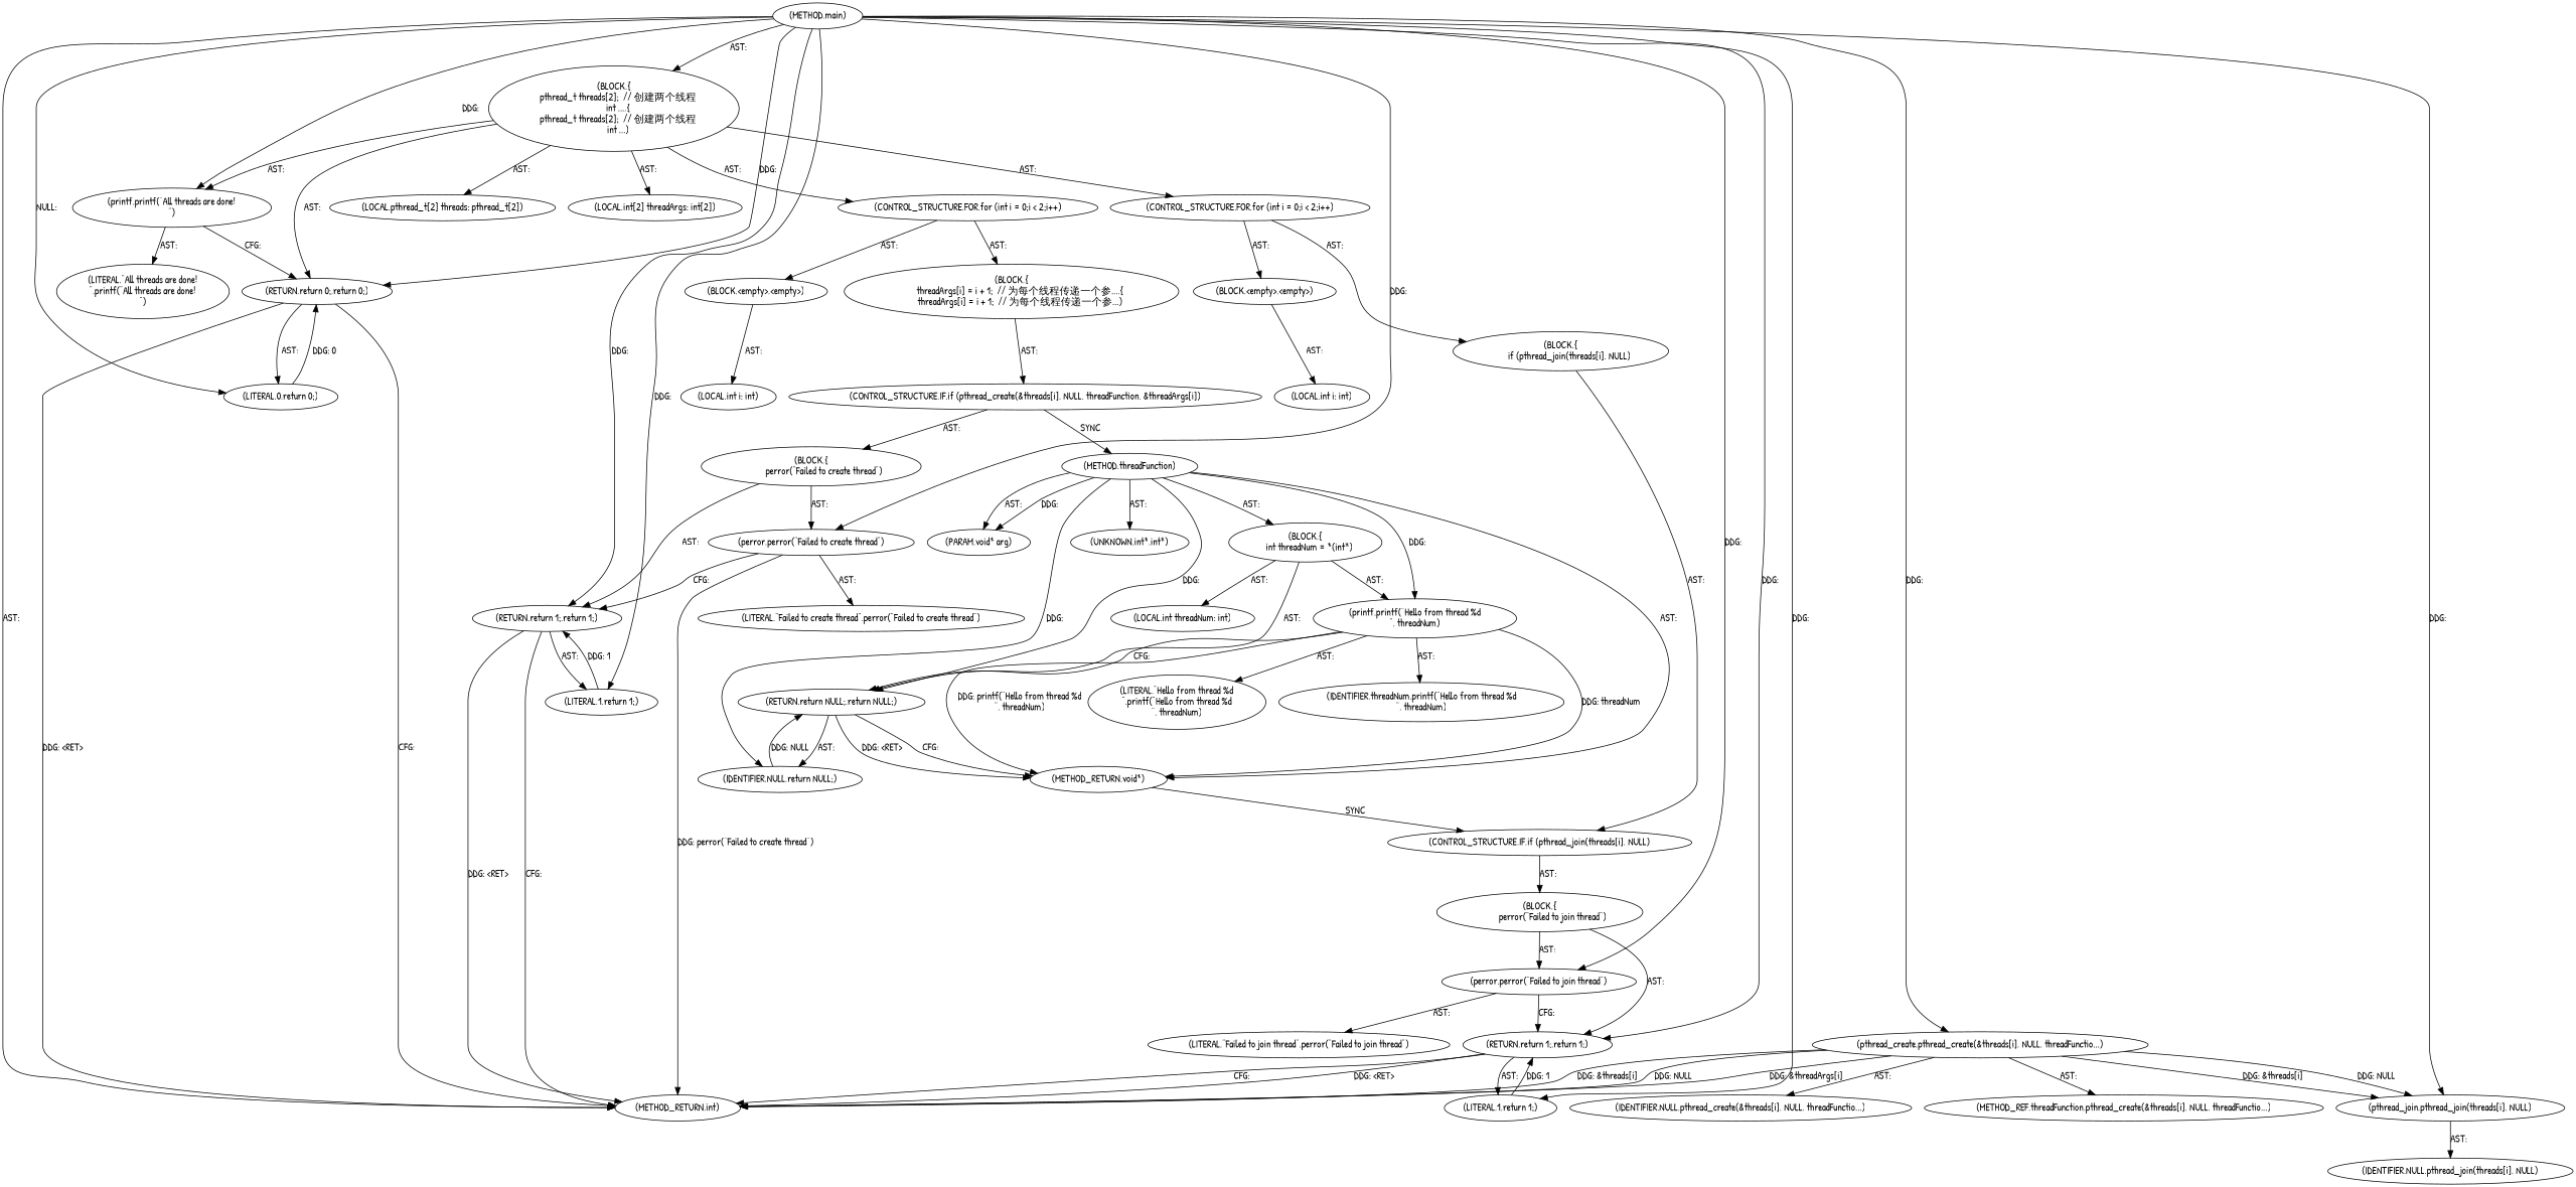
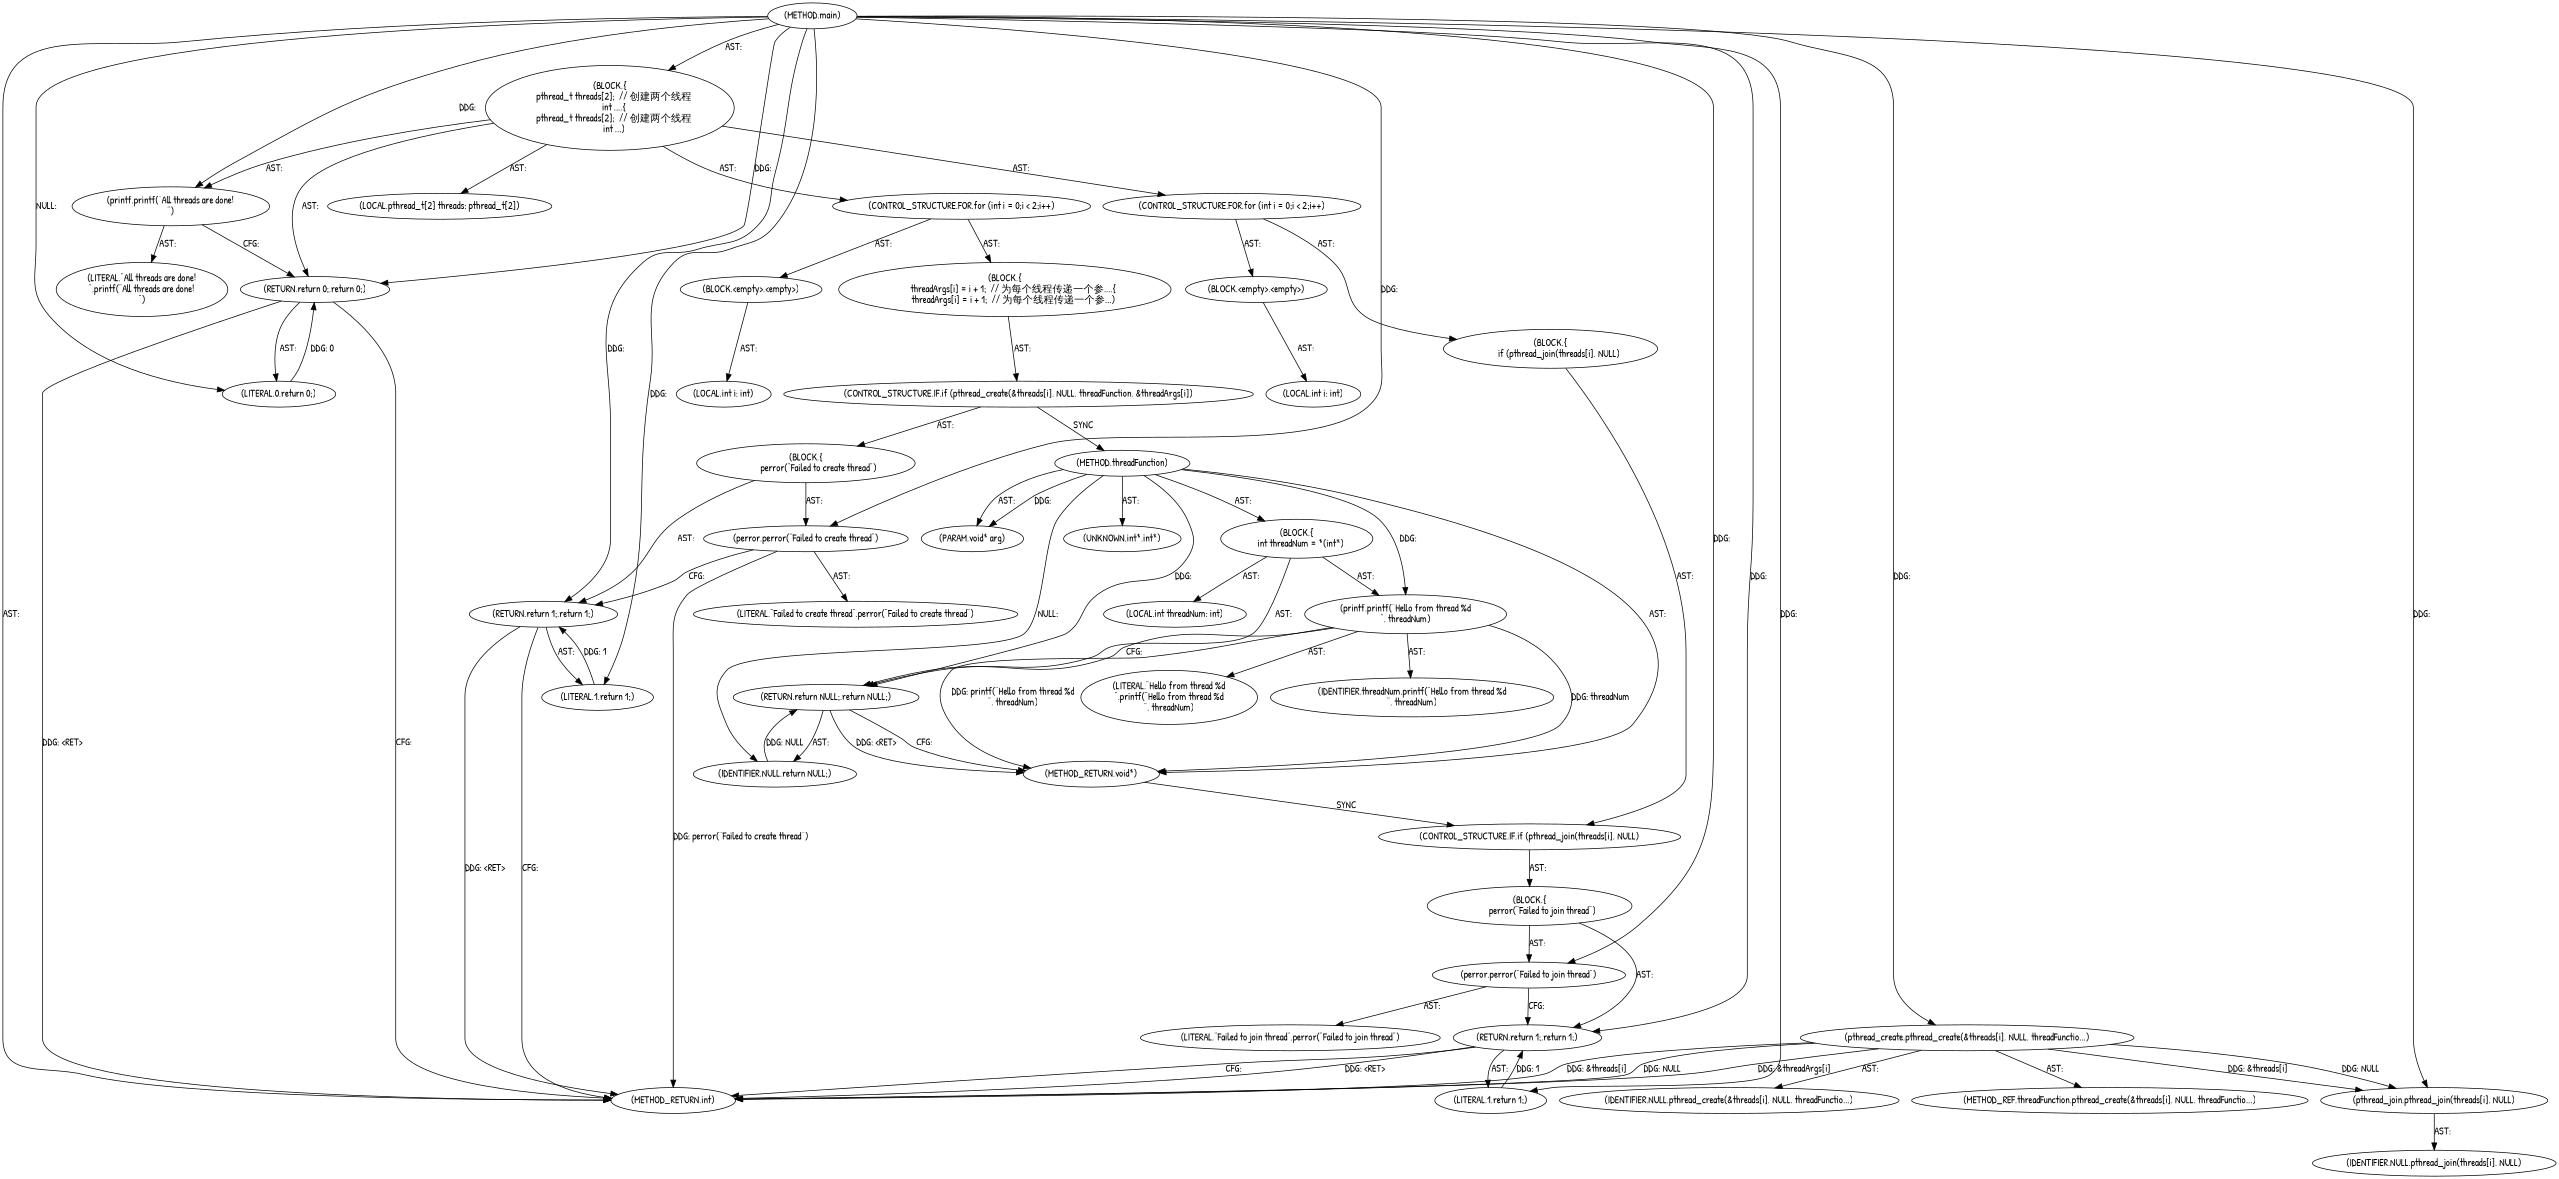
  digraph {
    fontname="Patrick Hand"
    node [fontname="Patrick Hand"]
    edge [fontname="Patrick Hand"]
    n1 [label="(METHOD,main)"]
    n2 [label="(BLOCK,{\n    pthread_t threads[2];  // 创建两个线程\n    int ...,{\n    pthread_t threads[2];  // 创建两个线程\n    int ...)"]
    n3 [label="(pthread_create,pthread_create(&amp;threads[i], NULL, threadFunctio...)"]
    n4 [label="(perror,perror(&quot;Failed to create thread&quot;)"]
    n5 [label="(RETURN,return 1;,return 1;)"]
    n6 [label="(LITERAL,1,return 1;)"]
    n7 [label="(pthread_join,pthread_join(threads[i], NULL)"]
    n8 [label="(perror,perror(&quot;Failed to join thread&quot;)"]
    n9 [label="(RETURN,return 1;,return 1;)"]
    n10 [label="(LITERAL,1,return 1;)"]
    n11 [label="(printf,printf(&quot;All threads are done!\n&quot;)"]
    n12 [label="(RETURN,return 0;,return 0;)"]
    n13 [label="(LITERAL,0,return 0;)"]
    n14 [label="(METHOD_RETURN,int)"]
    n15 [label="(LOCAL,pthread_t[2] threads: pthread_t[2])"]
-   n16 [label="(LOCAL,int[2] threadArgs: int[2])"]
    n17 [label="(CONTROL_STRUCTURE,FOR,for (int i = 0;i &lt; 2;i++)"]
    n18 [label="(CONTROL_STRUCTURE,FOR,for (int i = 0;i &lt; 2;i++)"]
    n19 [label="(IDENTIFIER,NULL,pthread_create(&amp;threads[i], NULL, threadFunctio...)"]
    n20 [label="(METHOD_REF,threadFunction,pthread_create(&amp;threads[i], NULL, threadFunctio...)"]
    n21 [label="(LITERAL,&quot;Failed to create thread&quot;,perror(&quot;Failed to create thread&quot;)"]
    n22 [label="(IDENTIFIER,NULL,pthread_join(threads[i], NULL)"]
    n23 [label="(LITERAL,&quot;Failed to join thread&quot;,perror(&quot;Failed to join thread&quot;)"]
    n24 [label="(LITERAL,&quot;All threads are done!\n&quot;,printf(&quot;All threads are done!\n&quot;)"]
    n25 [label="(BLOCK,&lt;empty&gt;,&lt;empty&gt;)"]
    n26 [label="(BLOCK,{\n        threadArgs[i] = i + 1;  // 为每个线程传递一个参...,{\n        threadArgs[i] = i + 1;  // 为每个线程传递一个参...)"]
    n27 [label="(BLOCK,&lt;empty&gt;,&lt;empty&gt;)"]
    n28 [label="(BLOCK,{\n        if (pthread_join(threads[i], NULL)"]
    n29 [label="(LOCAL,int i: int)"]
    n30 [label="(CONTROL_STRUCTURE,IF,if (pthread_create(&amp;threads[i], NULL, threadFunction, &amp;threadArgs[i])"]
    n31 [label="(BLOCK,{\n            perror(&quot;Failed to create thread&quot;)"]
    n32 [label="(METHOD,threadFunction)"]
    n33 [label="(PARAM,void* arg)"]
    n34 [label="(BLOCK,{\n    int threadNum = *(int*)"]
    n35 [label="(UNKNOWN,int*,int*)"]
    n36 [label="(printf,printf(&quot;Hello from thread %d\n&quot;, threadNum)"]
    n37 [label="(RETURN,return NULL;,return NULL;)"]
    n38 [label="(IDENTIFIER,NULL,return NULL;)"]
    n39 [label="(METHOD_RETURN,void*)"]
    n40 [label="(LOCAL,int i: int)"]
    n41 [label="(CONTROL_STRUCTURE,IF,if (pthread_join(threads[i], NULL)"]
    n42 [label="(BLOCK,{\n            perror(&quot;Failed to join thread&quot;)"]
    n43 [label="(LOCAL,int threadNum: int)"]
    n44 [label="(LITERAL,&quot;Hello from thread %d\n&quot;,printf(&quot;Hello from thread %d\n&quot;, threadNum)"]
    n45 [label="(IDENTIFIER,threadNum,printf(&quot;Hello from thread %d\n&quot;, threadNum)"]
    n1 -> n2 [label="AST: "]
    n1 -> n3 [label="DDG: "]
    n1 -> n4 [label="DDG: "]
    n1 -> n5 [label="DDG: "]
    n1 -> n6 [label="DDG: "]
    n1 -> n7 [label="DDG: "]
    n1 -> n8 [label="DDG: "]
    n1 -> n9 [label="DDG: "]
    n1 -> n10 [label="DDG: "]
    n1 -> n11 [label="DDG: "]
    n1 -> n12 [label="DDG: "]
    n1 -> n13 [label="NULL: "]
    n1 -> n14 [label="AST: "]
    n2 -> n11 [label="AST: "]
    n2 -> n12 [label="AST: "]
    n2 -> n15 [label="AST: "]
-   n2 -> n16 [label="AST: "]
    n2 -> n17 [label="AST: "]
    n2 -> n18 [label="AST: "]
    n3 -> n7 [label="DDG: &amp;threads[i]"]
    n3 -> n7 [label="DDG: NULL"]
    n3 -> n14 [label="DDG: &amp;threads[i]"]
    n3 -> n14 [label="DDG: NULL"]
    n3 -> n14 [label="DDG: &amp;threadArgs[i]"]
    n3 -> n19 [label="AST: "]
    n3 -> n20 [label="AST: "]
    n4 -> n5 [label="CFG: "]
    n4 -> n14 [label="DDG: perror(&quot;Failed to create thread&quot;)"]
    n4 -> n21 [label="AST: "]
    n5 -> n6 [label="AST: "]
    n5 -> n14 [label="CFG: "]
    n5 -> n14 [label="DDG: &lt;RET&gt;"]
    n6 -> n5 [label="DDG: 1"]
    n7 -> n22 [label="AST: "]
    n8 -> n9 [label="CFG: "]
    n8 -> n23 [label="AST: "]
    n9 -> n10 [label="AST: "]
    n9 -> n14 [label="CFG: "]
    n9 -> n14 [label="DDG: &lt;RET&gt;"]
    n10 -> n9 [label="DDG: 1"]
    n11 -> n12 [label="CFG: "]
    n11 -> n24 [label="AST: "]
    n12 -> n13 [label="AST: "]
    n12 -> n14 [label="CFG: "]
    n12 -> n14 [label="DDG: &lt;RET&gt;"]
    n13 -> n12 [label="DDG: 0"]
    n17 -> n25 [label="AST: "]
    n17 -> n26 [label="AST: "]
    n18 -> n27 [label="AST: "]
    n18 -> n28 [label="AST: "]
    n25 -> n29 [label="AST: "]
    n26 -> n30 [label="AST: "]
    n27 -> n40 [label="AST: "]
    n28 -> n41 [label="AST: "]
    n30 -> n31 [label="AST: "]
    n30 -> n32 [label=SYNC]
    n31 -> n4 [label="AST: "]
    n31 -> n5 [label="AST: "]
    n32 -> n33 [label="AST: "]
    n32 -> n33 [label="DDG: "]
    n32 -> n34 [label="AST: "]
    n32 -> n35 [label="AST: "]
    n32 -> n36 [label="DDG: "]
    n32 -> n37 [label="DDG: "]
-   n32 -> n38 [label="DDG: "]
+   n32 -> n38 [label="NULL: "]
    n32 -> n39 [label="AST: "]
    n34 -> n36 [label="AST: "]
    n34 -> n37 [label="AST: "]
    n34 -> n43 [label="AST: "]
    n36 -> n37 [label="CFG: "]
    n36 -> n39 [label="DDG: threadNum"]
    n36 -> n39 [label="DDG: printf(&quot;Hello from thread %d\n&quot;, threadNum)"]
    n36 -> n44 [label="AST: "]
    n36 -> n45 [label="AST: "]
    n37 -> n38 [label="AST: "]
    n37 -> n39 [label="CFG: "]
    n37 -> n39 [label="DDG: &lt;RET&gt;"]
    n38 -> n37 [label="DDG: NULL"]
    n39 -> n41 [label=SYNC]
    n41 -> n42 [label="AST: "]
    n42 -> n8 [label="AST: "]
    n42 -> n9 [label="AST: "]
  }
